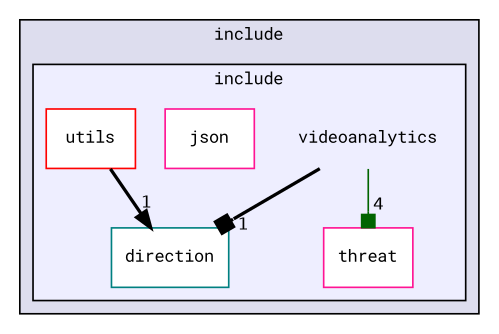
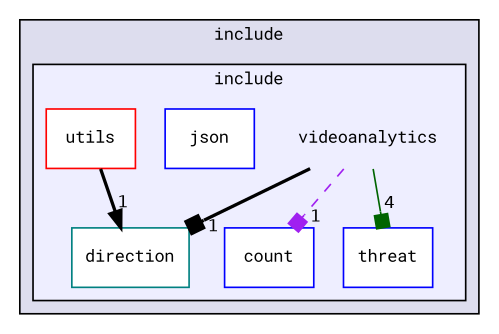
  digraph {
    compound=true
    fontname="Roboto Mono"
    node [color=deeppink fontname="Roboto Mono" fontsize=10 shape=box fillcolor=white style=filled]
    edge [arrowhead=box color=black fontname="Roboto Mono" headlabel=1 labeldistance=1.5 labelfontname=Helvetica labelfontsize=10 style=bold]
    n1 [label=videoanalytics shape=plaintext fillcolor="" style=""]
+   n2 [color=blue label=count]
    n3 [color=teal label=direction]
-   n4 [label=json]
-   n5 [label=threat]
+   n4 [color=blue label=json]
+   n5 [color=blue label=threat]
    n6 [color=red label=utils]
    subgraph cluster_1 {
      bgcolor="#ddddee"
      fontsize=10
      label=include
      pencolor=black
      subgraph cluster_2 {
        bgcolor="#eeeeff"
        fontsize=10
        label=include
        pencolor=black
        n1
+       n2
        n3
        n4
        n5
        n6
      }
    }
+   n1 -> n2 [color=purple style=dashed]
    n1 -> n3
    n1 -> n5 [color=darkgreen headlabel=4 style=solid]
    n6 -> n3 [arrowhead=normal]
  }
